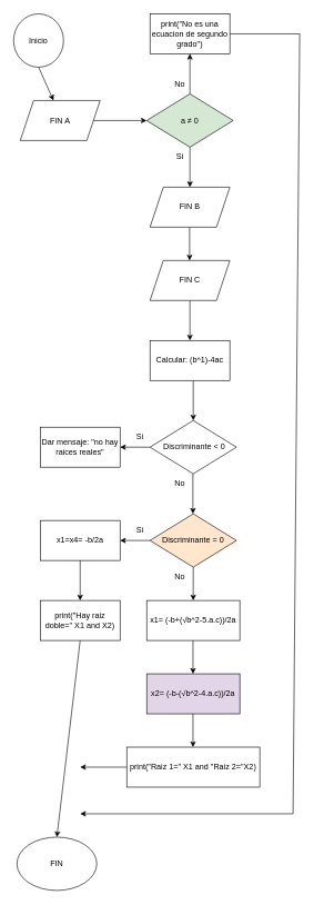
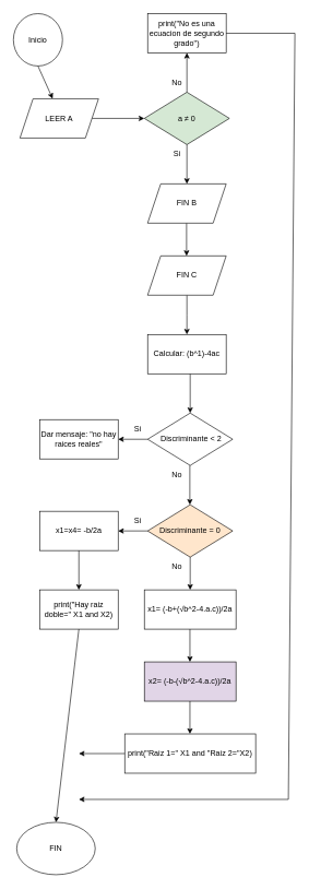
  <mxCell id="0" />
  <mxCell id="1" parent="0" />
  <mxCell id="2" value="Inicio" style="ellipse;whiteSpace=wrap;html=1;" vertex="1" parent="1"><mxGeometry x="20" y="20" width="75" height="80" as="geometry" /></mxCell>
  <mxCell id="3" value="" style="endArrow=classic;html=1;rounded=0;exitX=0.5;exitY=1;exitDx=0;exitDy=0;" edge="1" parent="1" source="2"><mxGeometry width="50" height="50" relative="1" as="geometry"><mxPoint x="110" y="300" as="sourcePoint" /><mxPoint x="80" y="150" as="targetPoint" /></mxGeometry></mxCell>
  <mxCell id="4" value="" style="endArrow=classic;html=1;rounded=0;exitX=0.5;exitY=1;exitDx=0;exitDy=0;" edge="1" parent="1"><mxGeometry width="50" height="50" relative="1" as="geometry"><mxPoint x="284.5" y="340" as="sourcePoint" /><mxPoint x="284.5" y="390" as="targetPoint" /></mxGeometry></mxCell>
  <mxCell id="5" value="" style="endArrow=classic;html=1;rounded=0;exitX=1;exitY=0.5;exitDx=0;exitDy=0;" edge="1" parent="1"><mxGeometry width="50" height="50" relative="1" as="geometry"><mxPoint x="140" y="180" as="sourcePoint" /><mxPoint x="220" y="180" as="targetPoint" /></mxGeometry></mxCell>
  <mxCell id="6" value="a ≠ 0" style="rhombus;whiteSpace=wrap;html=1;fillColor=#d5e8d4;" vertex="1" parent="1"><mxGeometry x="220" y="140" width="130" height="80" as="geometry" /></mxCell>
  <mxCell id="7" value="" style="endArrow=classic;html=1;rounded=0;exitX=0.5;exitY=1;exitDx=0;exitDy=0;" edge="1" parent="1" source="6"><mxGeometry width="50" height="50" relative="1" as="geometry"><mxPoint x="110" y="400" as="sourcePoint" /><mxPoint x="285" y="280" as="targetPoint" /></mxGeometry></mxCell>
  <mxCell id="8" value="Si" style="text;html=1;align=center;verticalAlign=middle;whiteSpace=wrap;rounded=0;" vertex="1" parent="1"><mxGeometry x="240" y="220" width="60" height="30" as="geometry" /></mxCell>
  <mxCell id="9" value="" style="endArrow=classic;html=1;rounded=0;exitX=0.5;exitY=0;exitDx=0;exitDy=0;" edge="1" parent="1" source="6"><mxGeometry width="50" height="50" relative="1" as="geometry"><mxPoint x="285" y="100" as="sourcePoint" /><mxPoint x="285" y="80" as="targetPoint" /></mxGeometry></mxCell>
- <mxCell id="10" value="FIN A" style="shape=parallelogram;perimeter=parallelogramPerimeter;whiteSpace=wrap;html=1;fixedSize=1;" vertex="1" parent="1"><mxGeometry x="30" y="150" width="120" height="60" as="geometry" /></mxCell>
+ <mxCell id="10" value="LEER A" style="shape=parallelogram;perimeter=parallelogramPerimeter;whiteSpace=wrap;html=1;fixedSize=1;" vertex="1" parent="1"><mxGeometry x="30" y="150" width="120" height="60" as="geometry" /></mxCell>
  <mxCell id="11" value="FIN B" style="shape=parallelogram;perimeter=parallelogramPerimeter;whiteSpace=wrap;html=1;fixedSize=1;" vertex="1" parent="1"><mxGeometry x="225" y="280" width="120" height="60" as="geometry" /></mxCell>
  <mxCell id="12" style="edgeStyle=orthogonalEdgeStyle;rounded=0;orthogonalLoop=1;jettySize=auto;html=1;exitX=0.5;exitY=1;exitDx=0;exitDy=0;" edge="1" parent="1" source="13"><mxGeometry relative="1" as="geometry"><mxPoint x="285" y="510" as="targetPoint" /></mxGeometry></mxCell>
  <mxCell id="13" value="FIN C" style="shape=parallelogram;perimeter=parallelogramPerimeter;whiteSpace=wrap;html=1;fixedSize=1;" vertex="1" parent="1"><mxGeometry x="225" y="390" width="120" height="60" as="geometry" /></mxCell>
  <mxCell id="14" value="No" style="text;html=1;align=center;verticalAlign=middle;whiteSpace=wrap;rounded=0;" vertex="1" parent="1"><mxGeometry x="240" y="110" width="60" height="30" as="geometry" /></mxCell>
  <mxCell id="15" value="print(&quot;No es una ecuacion de segundo grado&quot;)" style="rounded=0;whiteSpace=wrap;html=1;" vertex="1" parent="1"><mxGeometry x="225" y="20" width="120" height="60" as="geometry" /></mxCell>
  <mxCell id="16" value="" style="endArrow=classic;html=1;rounded=0;" edge="1" parent="1"><mxGeometry width="50" height="50" relative="1" as="geometry"><mxPoint x="290" y="570" as="sourcePoint" /><mxPoint x="290" y="630" as="targetPoint" /></mxGeometry></mxCell>
  <mxCell id="17" value="Calcular: (b^1)-4ac" style="rounded=0;whiteSpace=wrap;html=1;" vertex="1" parent="1"><mxGeometry x="225" y="510" width="120" height="60" as="geometry" /></mxCell>
- <mxCell id="18" value="&amp;nbsp;Discriminante &amp;lt; 0" style="rhombus;whiteSpace=wrap;html=1;" vertex="1" parent="1"><mxGeometry x="225" y="630" width="130" height="80" as="geometry" /></mxCell>
+ <mxCell id="18" value="&amp;nbsp;Discriminante &amp;lt; 2" style="rhombus;whiteSpace=wrap;html=1;" vertex="1" parent="1"><mxGeometry x="225" y="630" width="130" height="80" as="geometry" /></mxCell>
  <mxCell id="19" value="Si" style="text;html=1;align=center;verticalAlign=middle;whiteSpace=wrap;rounded=0;" vertex="1" parent="1"><mxGeometry x="180" y="640" width="60" height="30" as="geometry" /></mxCell>
  <mxCell id="20" value="" style="endArrow=classic;html=1;rounded=0;exitX=0.5;exitY=1;exitDx=0;exitDy=0;" edge="1" parent="1"><mxGeometry width="50" height="50" relative="1" as="geometry"><mxPoint x="289.5" y="710" as="sourcePoint" /><mxPoint x="289.5" y="770" as="targetPoint" /></mxGeometry></mxCell>
  <mxCell id="21" value="Discriminante = 0" style="rhombus;whiteSpace=wrap;html=1;fillColor=#ffe6cc;" vertex="1" parent="1"><mxGeometry x="225" y="770" width="130" height="80" as="geometry" /></mxCell>
  <mxCell id="22" value="" style="endArrow=classic;html=1;rounded=0;exitX=0.5;exitY=1;exitDx=0;exitDy=0;" edge="1" parent="1"><mxGeometry width="50" height="50" relative="1" as="geometry"><mxPoint x="225" y="810" as="sourcePoint" /><mxPoint x="180" y="810" as="targetPoint" /></mxGeometry></mxCell>
  <mxCell id="23" value="Si" style="text;html=1;align=center;verticalAlign=middle;whiteSpace=wrap;rounded=0;" vertex="1" parent="1"><mxGeometry x="180" y="780" width="60" height="30" as="geometry" /></mxCell>
  <mxCell id="24" value="No" style="text;html=1;align=center;verticalAlign=middle;whiteSpace=wrap;rounded=0;" vertex="1" parent="1"><mxGeometry x="240" y="710" width="60" height="30" as="geometry" /></mxCell>
  <mxCell id="25" value="" style="endArrow=classic;html=1;rounded=0;entryX=1;entryY=0.5;entryDx=0;entryDy=0;" edge="1" parent="1" target="26"><mxGeometry width="50" height="50" relative="1" as="geometry"><mxPoint x="225" y="670" as="sourcePoint" /><mxPoint x="290" y="670" as="targetPoint" /></mxGeometry></mxCell>
  <mxCell id="26" value="Dar mensaje: &quot;no hay raices reales&quot;" style="rounded=0;whiteSpace=wrap;html=1;" vertex="1" parent="1"><mxGeometry x="60" y="640" width="120" height="60" as="geometry" /></mxCell>
  <mxCell id="27" value="No" style="text;html=1;align=center;verticalAlign=middle;whiteSpace=wrap;rounded=0;" vertex="1" parent="1"><mxGeometry x="240" y="850" width="60" height="30" as="geometry" /></mxCell>
  <mxCell id="28" value="" style="endArrow=classic;html=1;rounded=0;entryX=0.5;entryY=0;entryDx=0;entryDy=0;" edge="1" parent="1"><mxGeometry width="50" height="50" relative="1" as="geometry"><mxPoint x="290" y="850" as="sourcePoint" /><mxPoint x="290" y="900" as="targetPoint" /></mxGeometry></mxCell>
  <mxCell id="29" value="x1=x4= -b/2a" style="rounded=0;whiteSpace=wrap;html=1;" vertex="1" parent="1"><mxGeometry x="60" y="780" width="120" height="60" as="geometry" /></mxCell>
- <mxCell id="30" value="x1= (-b+(√b^2-5.a.c))/2a" style="rounded=0;whiteSpace=wrap;html=1;" vertex="1" parent="1"><mxGeometry x="220" y="900" width="140" height="60" as="geometry" /></mxCell>
+ <mxCell id="30" value="x1= (-b+(√b^2-4.a.c))/2a" style="rounded=0;whiteSpace=wrap;html=1;" vertex="1" parent="1"><mxGeometry x="220" y="900" width="140" height="60" as="geometry" /></mxCell>
  <mxCell id="31" value="print(&quot;Hay raiz doble=&quot; X1 and X2)" style="rounded=0;whiteSpace=wrap;html=1;" vertex="1" parent="1"><mxGeometry x="60" y="900" width="120" height="60" as="geometry" /></mxCell>
  <mxCell id="32" value="" style="endArrow=classic;html=1;rounded=0;exitX=0;exitY=0.5;exitDx=0;exitDy=0;entryX=0.5;entryY=0;entryDx=0;entryDy=0;" edge="1" parent="1" target="31"><mxGeometry width="50" height="50" relative="1" as="geometry"><mxPoint x="120" y="840" as="sourcePoint" /><mxPoint x="70" y="840" as="targetPoint" /></mxGeometry></mxCell>
  <mxCell id="33" value="" style="endArrow=classic;html=1;rounded=0;exitX=0.5;exitY=1;exitDx=0;exitDy=0;entryX=0.5;entryY=0;entryDx=0;entryDy=0;" edge="1" parent="1" source="31" target="34"><mxGeometry width="50" height="50" relative="1" as="geometry"><mxPoint x="610" y="920" as="sourcePoint" /><mxPoint x="120" y="1020" as="targetPoint" /></mxGeometry></mxCell>
  <mxCell id="34" value="FIN" style="ellipse;whiteSpace=wrap;html=1;" vertex="1" parent="1"><mxGeometry x="25" y="1255" width="120" height="80" as="geometry" /></mxCell>
  <mxCell id="35" value="" style="endArrow=classic;html=1;rounded=0;exitX=1;exitY=0.5;exitDx=0;exitDy=0;" edge="1" parent="1" source="15"><mxGeometry width="50" height="50" relative="1" as="geometry"><mxPoint x="610" y="300" as="sourcePoint" /><mxPoint x="120" y="1220" as="targetPoint" /><Array as="points"><mxPoint x="450" y="50" /><mxPoint x="440" y="1220" /></Array></mxGeometry></mxCell>
  <mxCell id="36" value="x2= (-b-(√b^2-4.a.c))/2a" style="rounded=0;whiteSpace=wrap;html=1;fillColor=#e1d5e7;" vertex="1" parent="1"><mxGeometry x="220" y="1010" width="140" height="60" as="geometry" /></mxCell>
  <mxCell id="37" value="" style="endArrow=classic;html=1;rounded=0;entryX=0.5;entryY=0;entryDx=0;entryDy=0;" edge="1" parent="1"><mxGeometry width="50" height="50" relative="1" as="geometry"><mxPoint x="289.64" y="960" as="sourcePoint" /><mxPoint x="289.64" y="1010" as="targetPoint" /></mxGeometry></mxCell>
  <mxCell id="38" value="print(&quot;Raiz 1=&quot; X1 and &quot;Raiz 2=&quot;X2)" style="rounded=0;whiteSpace=wrap;html=1;" vertex="1" parent="1"><mxGeometry x="190" y="1120" width="200" height="60" as="geometry" /></mxCell>
  <mxCell id="39" value="" style="endArrow=classic;html=1;rounded=0;entryX=0.5;entryY=0;entryDx=0;entryDy=0;" edge="1" parent="1"><mxGeometry width="50" height="50" relative="1" as="geometry"><mxPoint x="289.64" y="1070" as="sourcePoint" /><mxPoint x="289.64" y="1120" as="targetPoint" /></mxGeometry></mxCell>
  <mxCell id="40" value="" style="endArrow=classic;html=1;rounded=0;exitX=0;exitY=0.5;exitDx=0;exitDy=0;" edge="1" parent="1" source="38"><mxGeometry width="50" height="50" relative="1" as="geometry"><mxPoint x="200" y="1170" as="sourcePoint" /><mxPoint x="120" y="1150" as="targetPoint" /></mxGeometry></mxCell>
